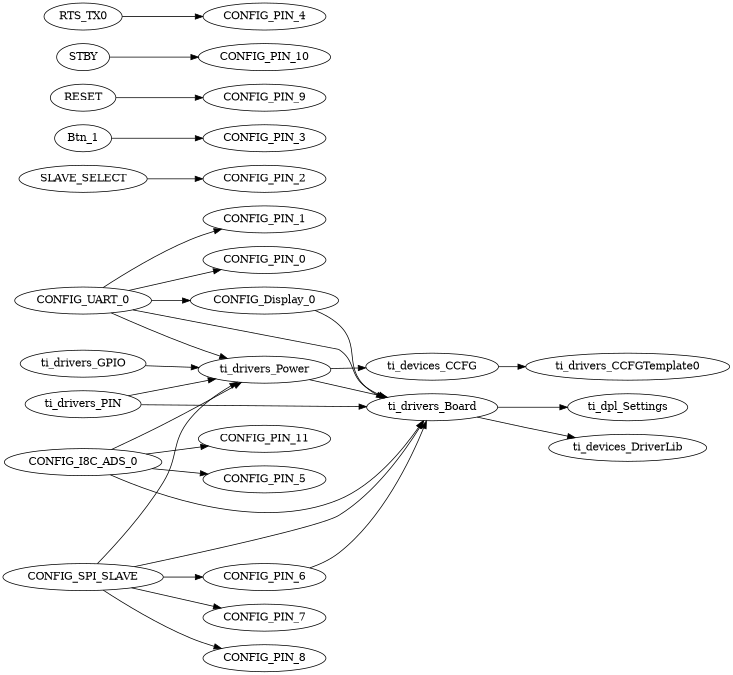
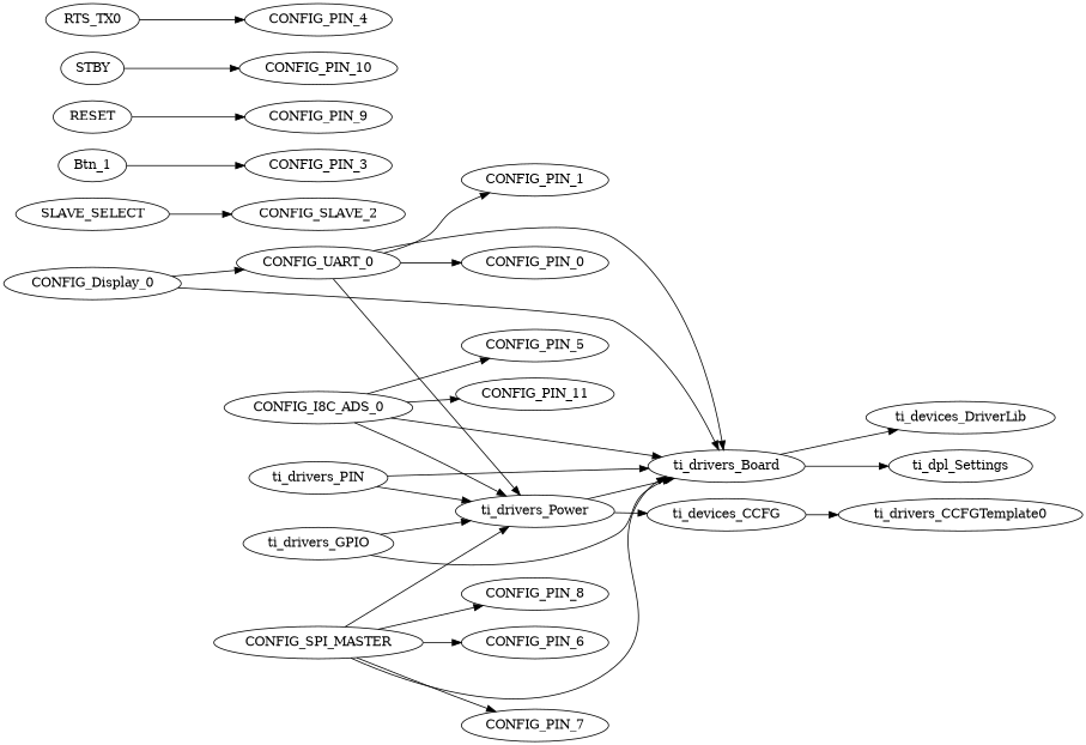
  digraph {
    rankdir=LR
    n1 [label=ti_drivers_CCFGTemplate0]
    ti_devices_CCFG
    CONFIG_Display_0
    ti_drivers_Board
    CONFIG_UART_0
    ti_devices_DriverLib
    ti_dpl_Settings
    ti_drivers_Power
    CONFIG_PIN_0
    CONFIG_PIN_1
    ti_drivers_GPIO
    SLAVE_SELECT
-   CONFIG_PIN_2
+   CONFIG_PIN_2 [label=CONFIG_SLAVE_2]
    Btn_1
    CONFIG_PIN_3
    RESET
    CONFIG_PIN_9
    STBY
    CONFIG_PIN_10
    RTS_TX0
    CONFIG_PIN_4
    n22 [label=CONFIG_I8C_ADS_0]
    CONFIG_PIN_5
    CONFIG_PIN_11
    ti_drivers_PIN
-   CONFIG_SPI_MASTER [label=CONFIG_SPI_SLAVE]
+   CONFIG_SPI_MASTER
    CONFIG_PIN_6
    CONFIG_PIN_7
    CONFIG_PIN_8
    ti_devices_CCFG -> n1
    CONFIG_Display_0 -> ti_drivers_Board
-   CONFIG_UART_0 -> CONFIG_Display_0
+   CONFIG_Display_0 -> CONFIG_UART_0
    ti_drivers_Board -> ti_devices_DriverLib
    ti_drivers_Board -> ti_dpl_Settings
    CONFIG_UART_0 -> ti_drivers_Board
    CONFIG_UART_0 -> ti_drivers_Power
    CONFIG_UART_0 -> CONFIG_PIN_0
    CONFIG_UART_0 -> CONFIG_PIN_1
    ti_drivers_Power -> ti_devices_CCFG
    ti_drivers_Power -> ti_drivers_Board
-   CONFIG_PIN_6 -> ti_drivers_Board
+   ti_drivers_GPIO -> ti_drivers_Board
    ti_drivers_GPIO -> ti_drivers_Power
    SLAVE_SELECT -> CONFIG_PIN_2
    Btn_1 -> CONFIG_PIN_3
    RESET -> CONFIG_PIN_9
    STBY -> CONFIG_PIN_10
    RTS_TX0 -> CONFIG_PIN_4
    n22 -> ti_drivers_Board
    n22 -> ti_drivers_Power
    n22 -> CONFIG_PIN_5
    n22 -> CONFIG_PIN_11
    ti_drivers_PIN -> ti_drivers_Board
    ti_drivers_PIN -> ti_drivers_Power
    CONFIG_SPI_MASTER -> ti_drivers_Board
    CONFIG_SPI_MASTER -> ti_drivers_Power
    CONFIG_SPI_MASTER -> CONFIG_PIN_6
    CONFIG_SPI_MASTER -> CONFIG_PIN_7
    CONFIG_SPI_MASTER -> CONFIG_PIN_8
  }
